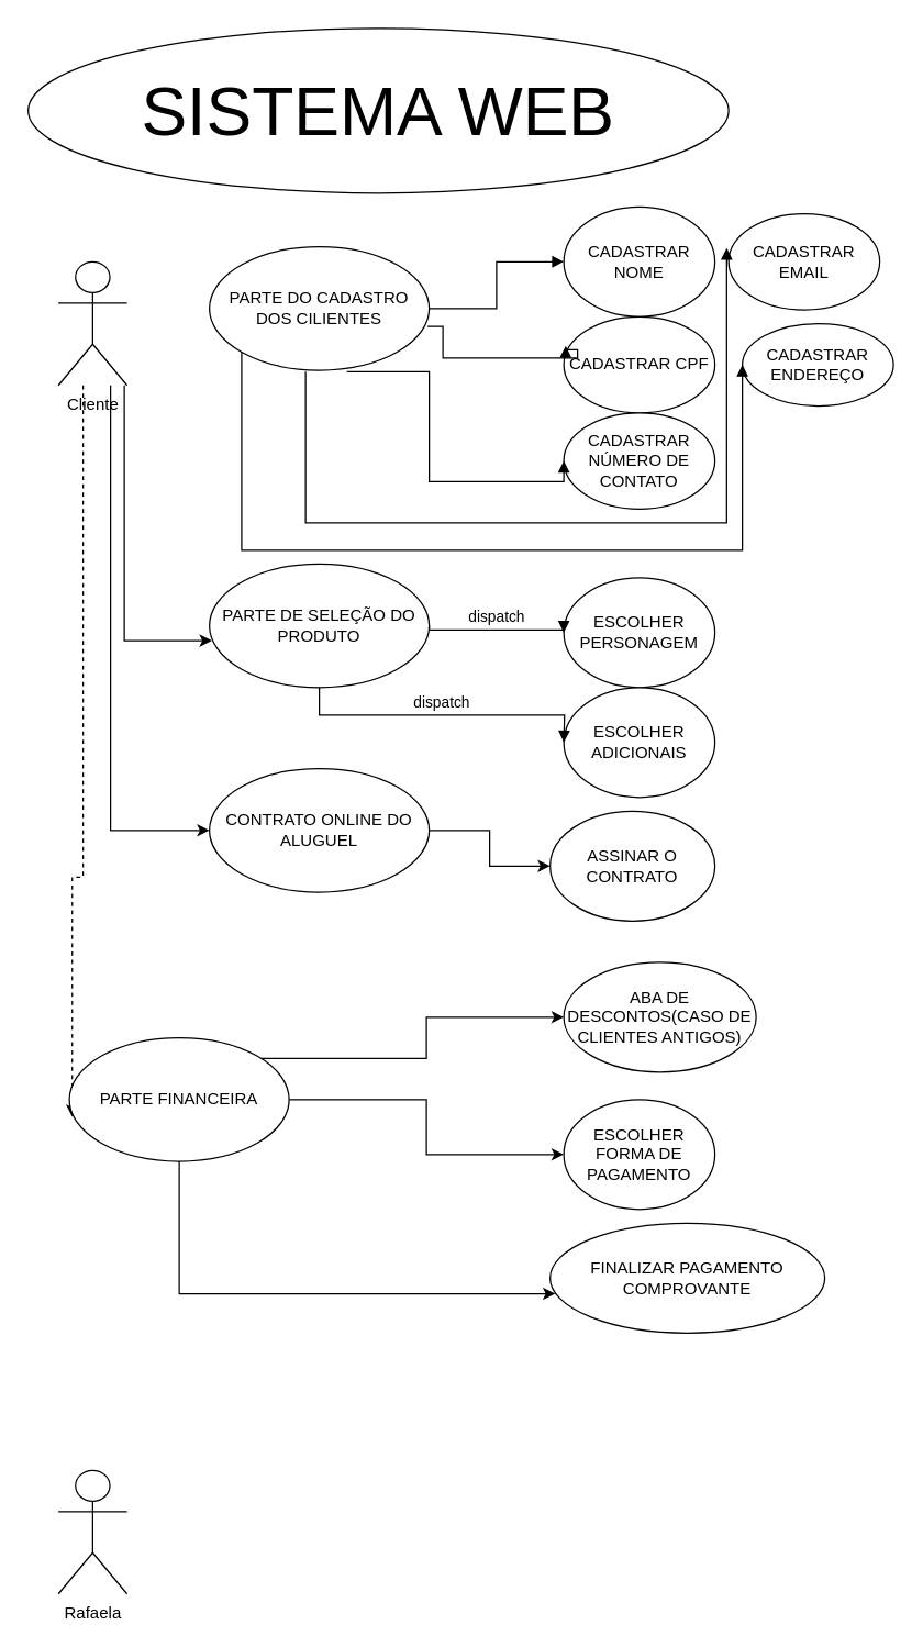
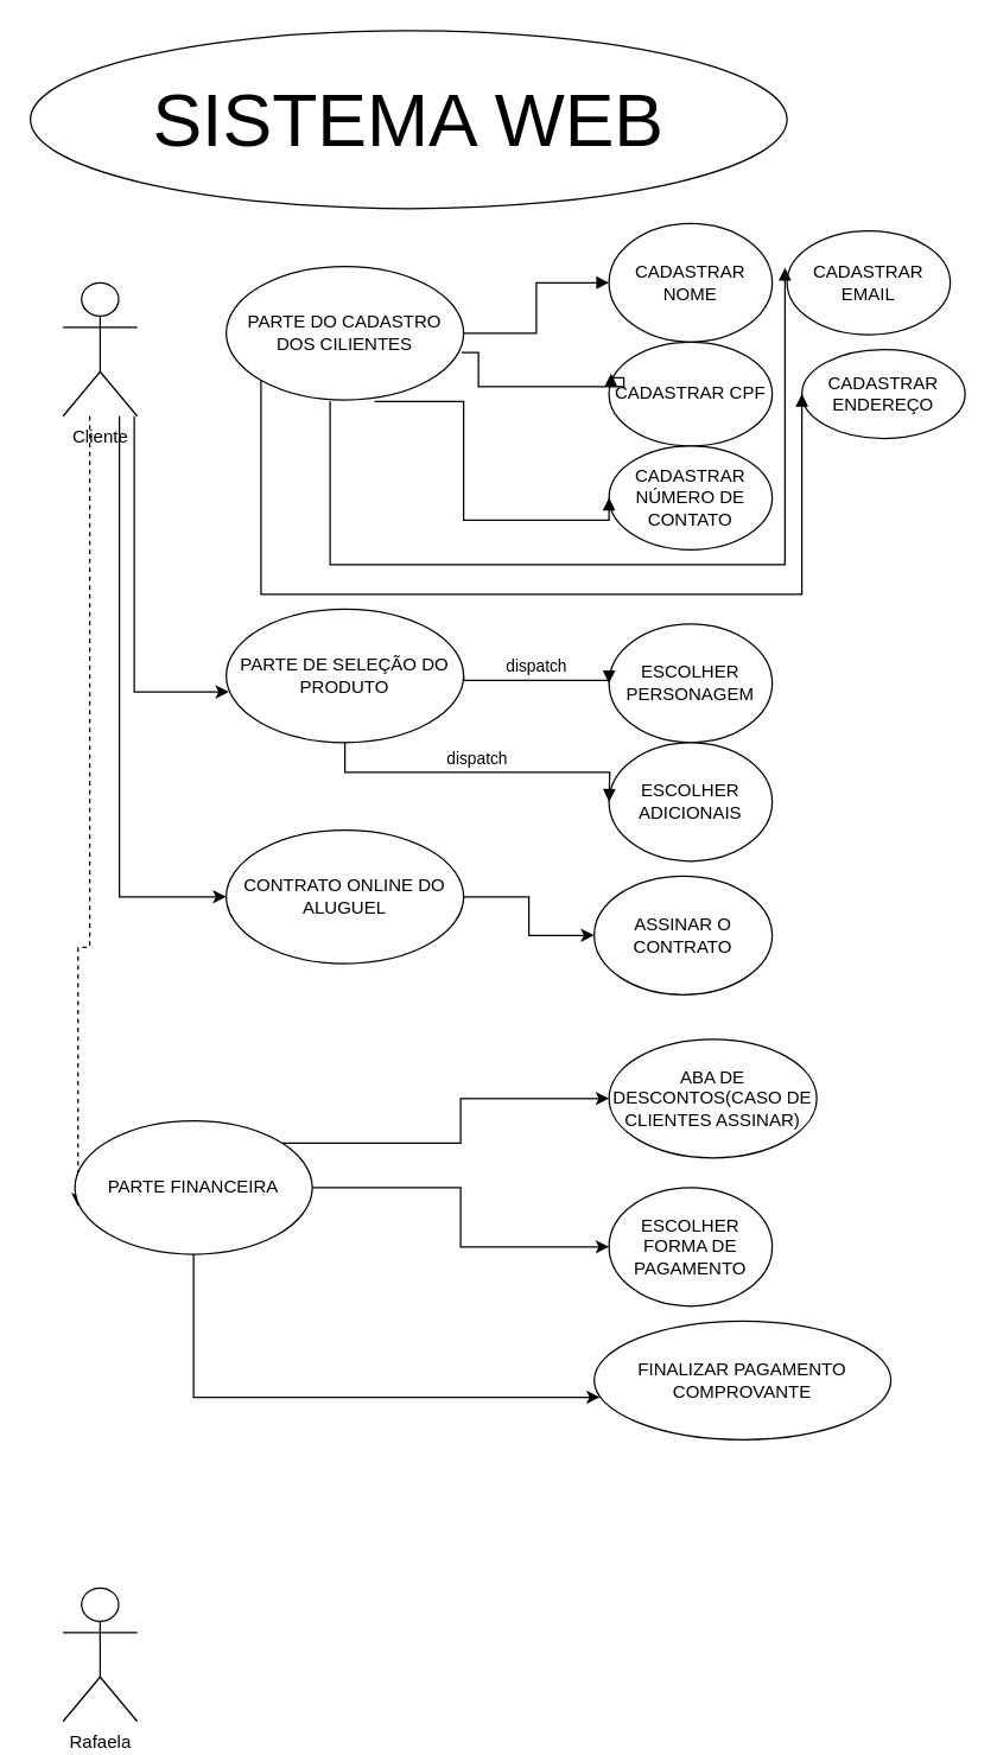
  <mxCell id="0" />
  <mxCell id="1" parent="0" />
  <mxCell id="2" style="edgeStyle=orthogonalEdgeStyle;rounded=0;orthogonalLoop=1;jettySize=auto;html=1;entryX=0.011;entryY=0.621;entryDx=0;entryDy=0;entryPerimeter=0;" edge="1" parent="1" source="5" target="19"><mxGeometry relative="1" as="geometry"><Array as="points"><mxPoint x="90" y="466" /></Array></mxGeometry></mxCell>
  <mxCell id="3" style="edgeStyle=orthogonalEdgeStyle;rounded=0;orthogonalLoop=1;jettySize=auto;html=1;entryX=0.013;entryY=0.641;entryDx=0;entryDy=0;entryPerimeter=0;dashed=1;" edge="1" parent="1" source="5" target="27"><mxGeometry relative="1" as="geometry"><Array as="points"><mxPoint x="60" y="638" /></Array></mxGeometry></mxCell>
  <mxCell id="4" style="edgeStyle=orthogonalEdgeStyle;rounded=0;orthogonalLoop=1;jettySize=auto;html=1;entryX=0;entryY=0.5;entryDx=0;entryDy=0;" edge="1" parent="1" source="5" target="32"><mxGeometry relative="1" as="geometry"><Array as="points"><mxPoint x="80" y="604" /></Array></mxGeometry></mxCell>
  <mxCell id="5" value="Cliente" style="shape=umlActor;verticalLabelPosition=bottom;verticalAlign=top;html=1;" vertex="1" parent="1"><mxGeometry x="42" y="190" width="50" height="90" as="geometry" /></mxCell>
  <mxCell id="6" value="&lt;font style=&quot;font-size: 50px;&quot;&gt;SISTEMA WEB&lt;/font&gt;" style="ellipse;whiteSpace=wrap;html=1;" vertex="1" parent="1"><mxGeometry x="20" width="510" height="120" as="geometry" y="20" /></mxCell>
  <mxCell id="7" value="PARTE DO CADASTRO DOS CILIENTES" style="ellipse;whiteSpace=wrap;html=1;" vertex="1" parent="1"><mxGeometry x="152" y="179" width="160" height="90" as="geometry" /></mxCell>
  <mxCell id="8" value="CADASTRAR NOME" style="ellipse;whiteSpace=wrap;html=1;" vertex="1" parent="1"><mxGeometry x="410" y="150" width="110" height="80" as="geometry" /></mxCell>
  <mxCell id="9" value="CADASTRAR CPF" style="ellipse;whiteSpace=wrap;html=1;" vertex="1" parent="1"><mxGeometry x="410" y="230" width="110" height="70" as="geometry" /></mxCell>
  <mxCell id="10" value="CADASTRAR NÚMERO DE CONTATO" style="ellipse;whiteSpace=wrap;html=1;" vertex="1" parent="1"><mxGeometry x="410" y="300" width="110" height="70" as="geometry" /></mxCell>
  <mxCell id="11" value="CADASTRAR EMAIL" style="ellipse;whiteSpace=wrap;html=1;" vertex="1" parent="1"><mxGeometry x="530" y="155" width="110" height="70" as="geometry" /></mxCell>
  <mxCell id="12" value="CADASTRAR ENDEREÇO" style="ellipse;whiteSpace=wrap;html=1;" vertex="1" parent="1"><mxGeometry x="540" y="235" width="110" height="60" as="geometry" /></mxCell>
  <mxCell id="13" value="" style="html=1;verticalAlign=bottom;endArrow=block;edgeStyle=orthogonalEdgeStyle;elbow=vertical;rounded=0;entryX=0;entryY=0.5;entryDx=0;entryDy=0;" edge="1" parent="1" source="7" target="8"><mxGeometry x="0.106" y="-9" width="80" relative="1" as="geometry"><mxPoint x="312" y="224" as="sourcePoint" /><mxPoint x="392" y="224" as="targetPoint" /><mxPoint as="offset" /></mxGeometry></mxCell>
  <mxCell id="14" value="" style="html=1;verticalAlign=bottom;endArrow=block;edgeStyle=orthogonalEdgeStyle;elbow=vertical;rounded=0;entryX=0.013;entryY=0.304;entryDx=0;entryDy=0;entryPerimeter=0;exitX=0.992;exitY=0.646;exitDx=0;exitDy=0;exitPerimeter=0;" edge="1" parent="1" source="7" target="9"><mxGeometry width="80" relative="1" as="geometry"><mxPoint x="322" y="234" as="sourcePoint" /><mxPoint x="420" y="200" as="targetPoint" /><Array as="points"><mxPoint x="322" y="237" /><mxPoint x="322" y="260" /><mxPoint x="420" y="260" /><mxPoint x="420" y="254" /></Array></mxGeometry></mxCell>
  <mxCell id="15" value="" style="html=1;verticalAlign=bottom;endArrow=block;edgeStyle=orthogonalEdgeStyle;elbow=vertical;rounded=0;entryX=0;entryY=0.5;entryDx=0;entryDy=0;" edge="1" parent="1" target="10"><mxGeometry width="80" relative="1" as="geometry"><mxPoint x="252" y="270" as="sourcePoint" /><mxPoint x="302" y="320" as="targetPoint" /><Array as="points"><mxPoint x="312" y="270" /><mxPoint x="312" y="350" /></Array></mxGeometry></mxCell>
  <mxCell id="16" value="" style="html=1;verticalAlign=bottom;endArrow=block;edgeStyle=elbowEdgeStyle;elbow=vertical;curved=0;rounded=0;entryX=-0.013;entryY=0.357;entryDx=0;entryDy=0;entryPerimeter=0;" edge="1" parent="1" target="11"><mxGeometry width="80" relative="1" as="geometry"><mxPoint x="222" y="270" as="sourcePoint" /><mxPoint x="302" y="320" as="targetPoint" /><Array as="points"><mxPoint x="380" y="380" /></Array></mxGeometry></mxCell>
  <mxCell id="17" value="" style="html=1;verticalAlign=bottom;endArrow=block;edgeStyle=elbowEdgeStyle;elbow=vertical;curved=0;rounded=0;entryX=0;entryY=0.5;entryDx=0;entryDy=0;exitX=0;exitY=1;exitDx=0;exitDy=0;" edge="1" parent="1" source="7" target="12"><mxGeometry width="80" relative="1" as="geometry"><mxPoint x="232" y="280" as="sourcePoint" /><mxPoint x="418" y="429" as="targetPoint" /><Array as="points"><mxPoint x="360" y="400" /></Array></mxGeometry></mxCell>
  <mxCell id="18" value="Rafaela" style="shape=umlActor;verticalLabelPosition=bottom;verticalAlign=top;html=1;" vertex="1" parent="1"><mxGeometry x="42" y="1070" width="50" height="90" as="geometry" /></mxCell>
  <mxCell id="19" value="PARTE DE SELEÇÃO DO PRODUTO" style="ellipse;whiteSpace=wrap;html=1;" vertex="1" parent="1"><mxGeometry x="152" y="410" width="160" height="90" as="geometry" /></mxCell>
  <mxCell id="20" value="ESCOLHER PERSONAGEM" style="ellipse;whiteSpace=wrap;html=1;" vertex="1" parent="1"><mxGeometry x="410" y="420" width="110" height="80" as="geometry" /></mxCell>
  <mxCell id="21" value="ESCOLHER ADICIONAIS" style="ellipse;whiteSpace=wrap;html=1;" vertex="1" parent="1"><mxGeometry x="410" y="500" width="110" height="80" as="geometry" /></mxCell>
  <mxCell id="22" value="dispatch" style="html=1;verticalAlign=bottom;endArrow=block;edgeStyle=elbowEdgeStyle;elbow=vertical;curved=0;rounded=0;exitX=1;exitY=0.5;exitDx=0;exitDy=0;" edge="1" parent="1" source="19"><mxGeometry width="80" relative="1" as="geometry"><mxPoint x="330" y="460" as="sourcePoint" /><mxPoint x="410" y="460" as="targetPoint" /></mxGeometry></mxCell>
  <mxCell id="23" value="dispatch" style="html=1;verticalAlign=bottom;endArrow=block;edgeStyle=orthogonalEdgeStyle;elbow=vertical;rounded=0;exitX=0.5;exitY=1;exitDx=0;exitDy=0;" edge="1" parent="1" source="19"><mxGeometry width="80" relative="1" as="geometry"><mxPoint x="330" y="540" as="sourcePoint" /><mxPoint x="410" y="540" as="targetPoint" /></mxGeometry></mxCell>
  <mxCell id="24" style="edgeStyle=orthogonalEdgeStyle;rounded=0;orthogonalLoop=1;jettySize=auto;html=1;entryX=0.019;entryY=0.643;entryDx=0;entryDy=0;entryPerimeter=0;" edge="1" parent="1" source="27" target="29"><mxGeometry relative="1" as="geometry"><Array as="points"><mxPoint x="130" y="941" /></Array></mxGeometry></mxCell>
  <mxCell id="25" style="edgeStyle=orthogonalEdgeStyle;rounded=0;orthogonalLoop=1;jettySize=auto;html=1;entryX=0;entryY=0.5;entryDx=0;entryDy=0;" edge="1" parent="1" source="27" target="28"><mxGeometry relative="1" as="geometry" /></mxCell>
  <mxCell id="26" style="edgeStyle=orthogonalEdgeStyle;rounded=0;orthogonalLoop=1;jettySize=auto;html=1;entryX=0;entryY=0.5;entryDx=0;entryDy=0;" edge="1" parent="1" source="27" target="30"><mxGeometry relative="1" as="geometry"><Array as="points"><mxPoint x="310" y="770" /><mxPoint x="310" y="740" /></Array></mxGeometry></mxCell>
  <mxCell id="27" value="PARTE FINANCEIRA" style="ellipse;whiteSpace=wrap;html=1;" vertex="1" parent="1"><mxGeometry x="50" y="755" width="160" height="90" as="geometry" /></mxCell>
  <mxCell id="28" value="ESCOLHER FORMA DE PAGAMENTO" style="ellipse;whiteSpace=wrap;html=1;" vertex="1" parent="1"><mxGeometry x="410" y="800" width="110" height="80" as="geometry" /></mxCell>
  <mxCell id="29" value="FINALIZAR PAGAMENTO&lt;br&gt;COMPROVANTE" style="ellipse;whiteSpace=wrap;html=1;" vertex="1" parent="1"><mxGeometry x="400" y="890" width="200" height="80" as="geometry" /></mxCell>
- <mxCell id="30" value="ABA DE DESCONTOS(CASO DE CLIENTES ANTIGOS)" style="ellipse;whiteSpace=wrap;html=1;" vertex="1" parent="1"><mxGeometry x="410" y="700" width="140" height="80" as="geometry" /></mxCell>
+ <mxCell id="30" value="ABA DE DESCONTOS(CASO DE CLIENTES ASSINAR)" style="ellipse;whiteSpace=wrap;html=1;" vertex="1" parent="1"><mxGeometry x="410" y="700" width="140" height="80" as="geometry" /></mxCell>
  <mxCell id="31" style="edgeStyle=orthogonalEdgeStyle;rounded=0;orthogonalLoop=1;jettySize=auto;html=1;entryX=0;entryY=0.5;entryDx=0;entryDy=0;" edge="1" parent="1" source="32" target="33"><mxGeometry relative="1" as="geometry" /></mxCell>
  <mxCell id="32" value="CONTRATO ONLINE DO ALUGUEL" style="ellipse;whiteSpace=wrap;html=1;" vertex="1" parent="1"><mxGeometry x="152" y="559" width="160" height="90" as="geometry" /></mxCell>
  <mxCell id="33" value="ASSINAR O CONTRATO" style="ellipse;whiteSpace=wrap;html=1;" vertex="1" parent="1"><mxGeometry x="400" y="590" width="120" height="80" as="geometry" /></mxCell>
